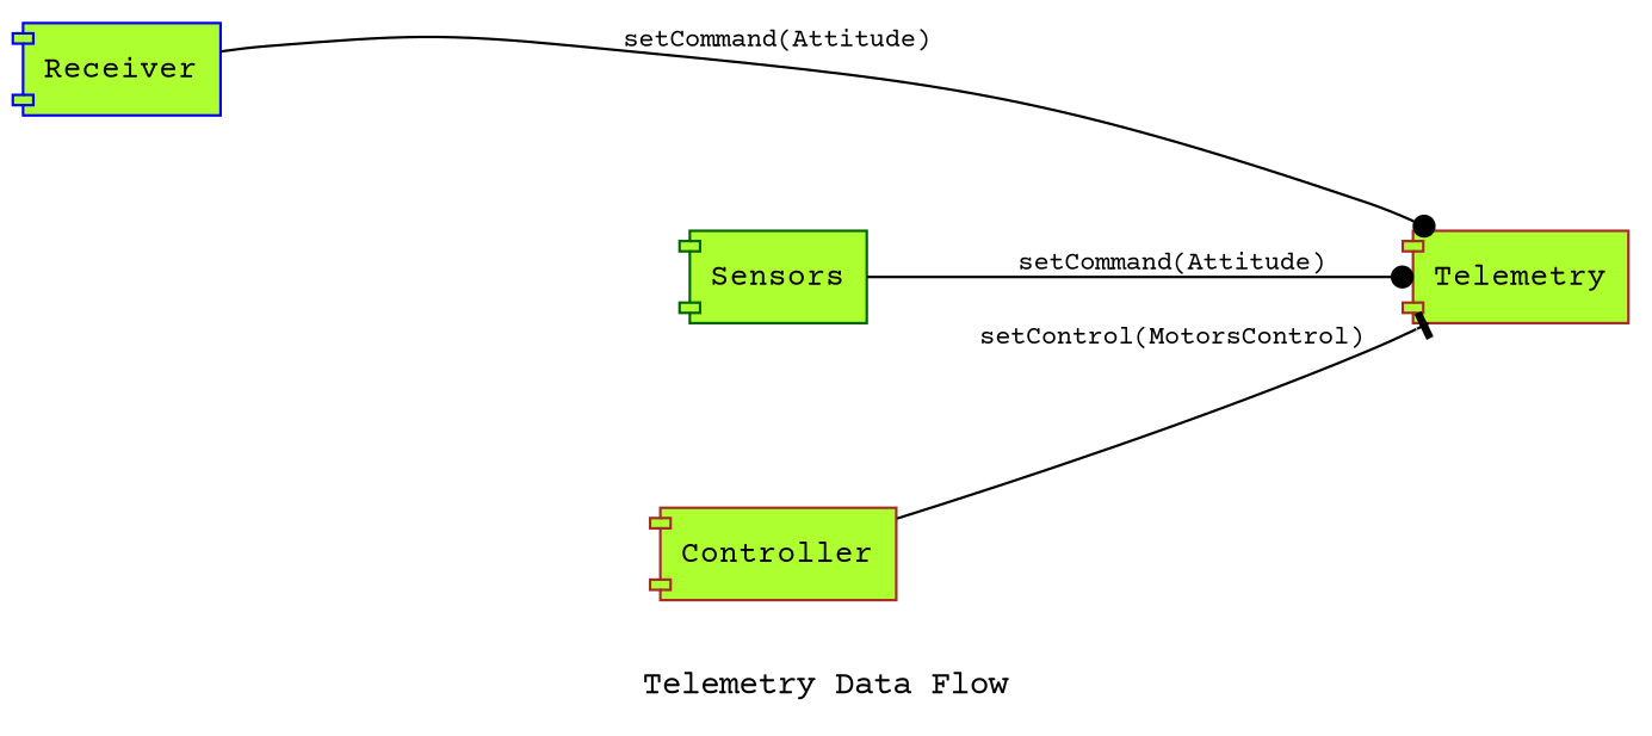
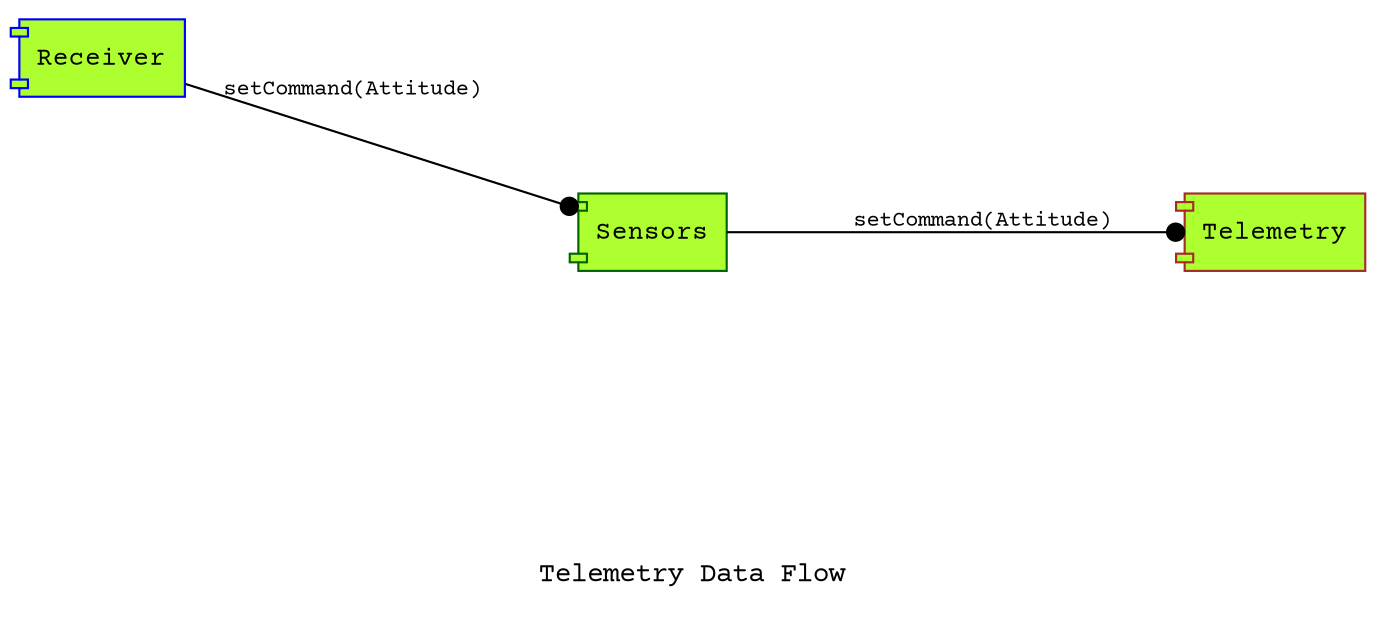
  digraph {
    fontname="Courier Prime"
    fontsize=13
    label="Telemetry Data Flow"
    nodesep=1.0
    rankdir=LR
    node [color=brown fillcolor=greenyellow fontname="Courier Prime" fontsize=12 shape=component style=filled]
    edge [arrowhead=dot fontname="Courier Prime" fontsize=10]
    Receiver [color=blue]
    Telemetry
    Sensors [color=darkgreen]
-   Controller
-   Receiver -> Telemetry [label="setCommand(Attitude)"]
+   Receiver -> Sensors [label="setCommand(Attitude)"]
    Sensors -> Telemetry [label="setCommand(Attitude)"]
-   Controller -> Telemetry [arrowhead=tee label="setControl(MotorsControl)"]
  }
